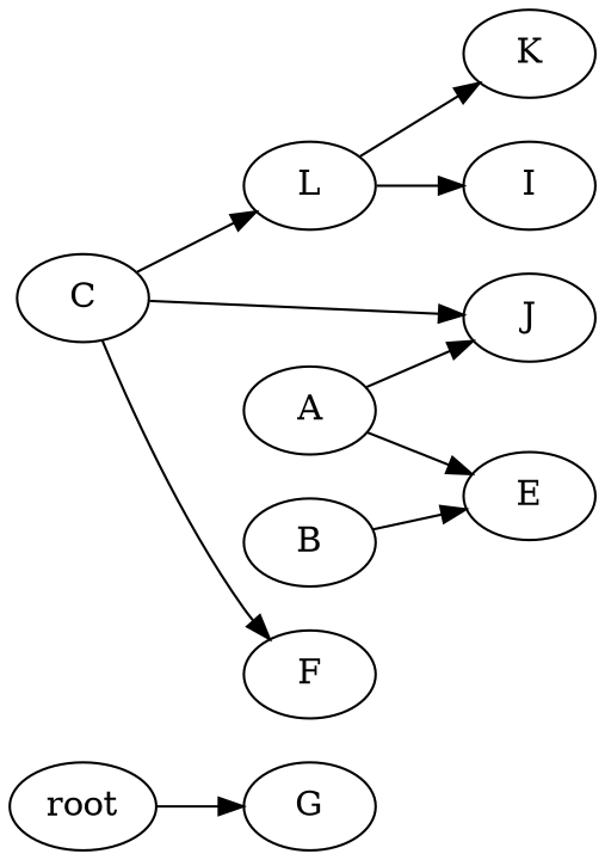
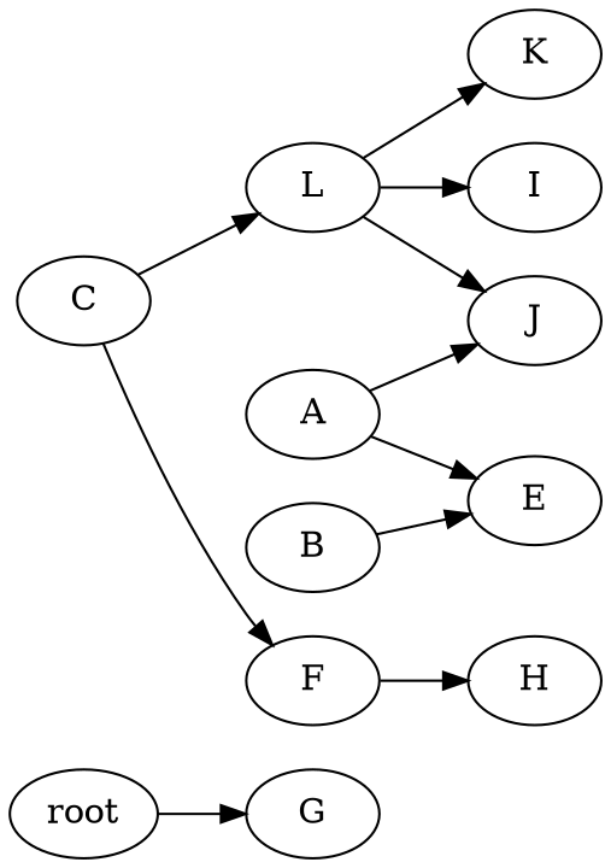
  strict digraph {
    rankdir=LR
    n1 [label=root]
    n2 [label=G]
    n3 [label=C]
    n4 [label=L]
    n5 [label=F]
    n6 [label=J]
    n7 [label=I]
    n8 [label=K]
+   n9 [label=H]
    n10 [label=B]
    n11 [label=E]
    n12 [label=A]
    n1 -> n2
    n3 -> n4
    n3 -> n5
-   n3 -> n6
+   n4 -> n6
    n4 -> n7
    n4 -> n8
+   n5 -> n9
    n10 -> n11
    n12 -> n6
    n12 -> n11
  }
